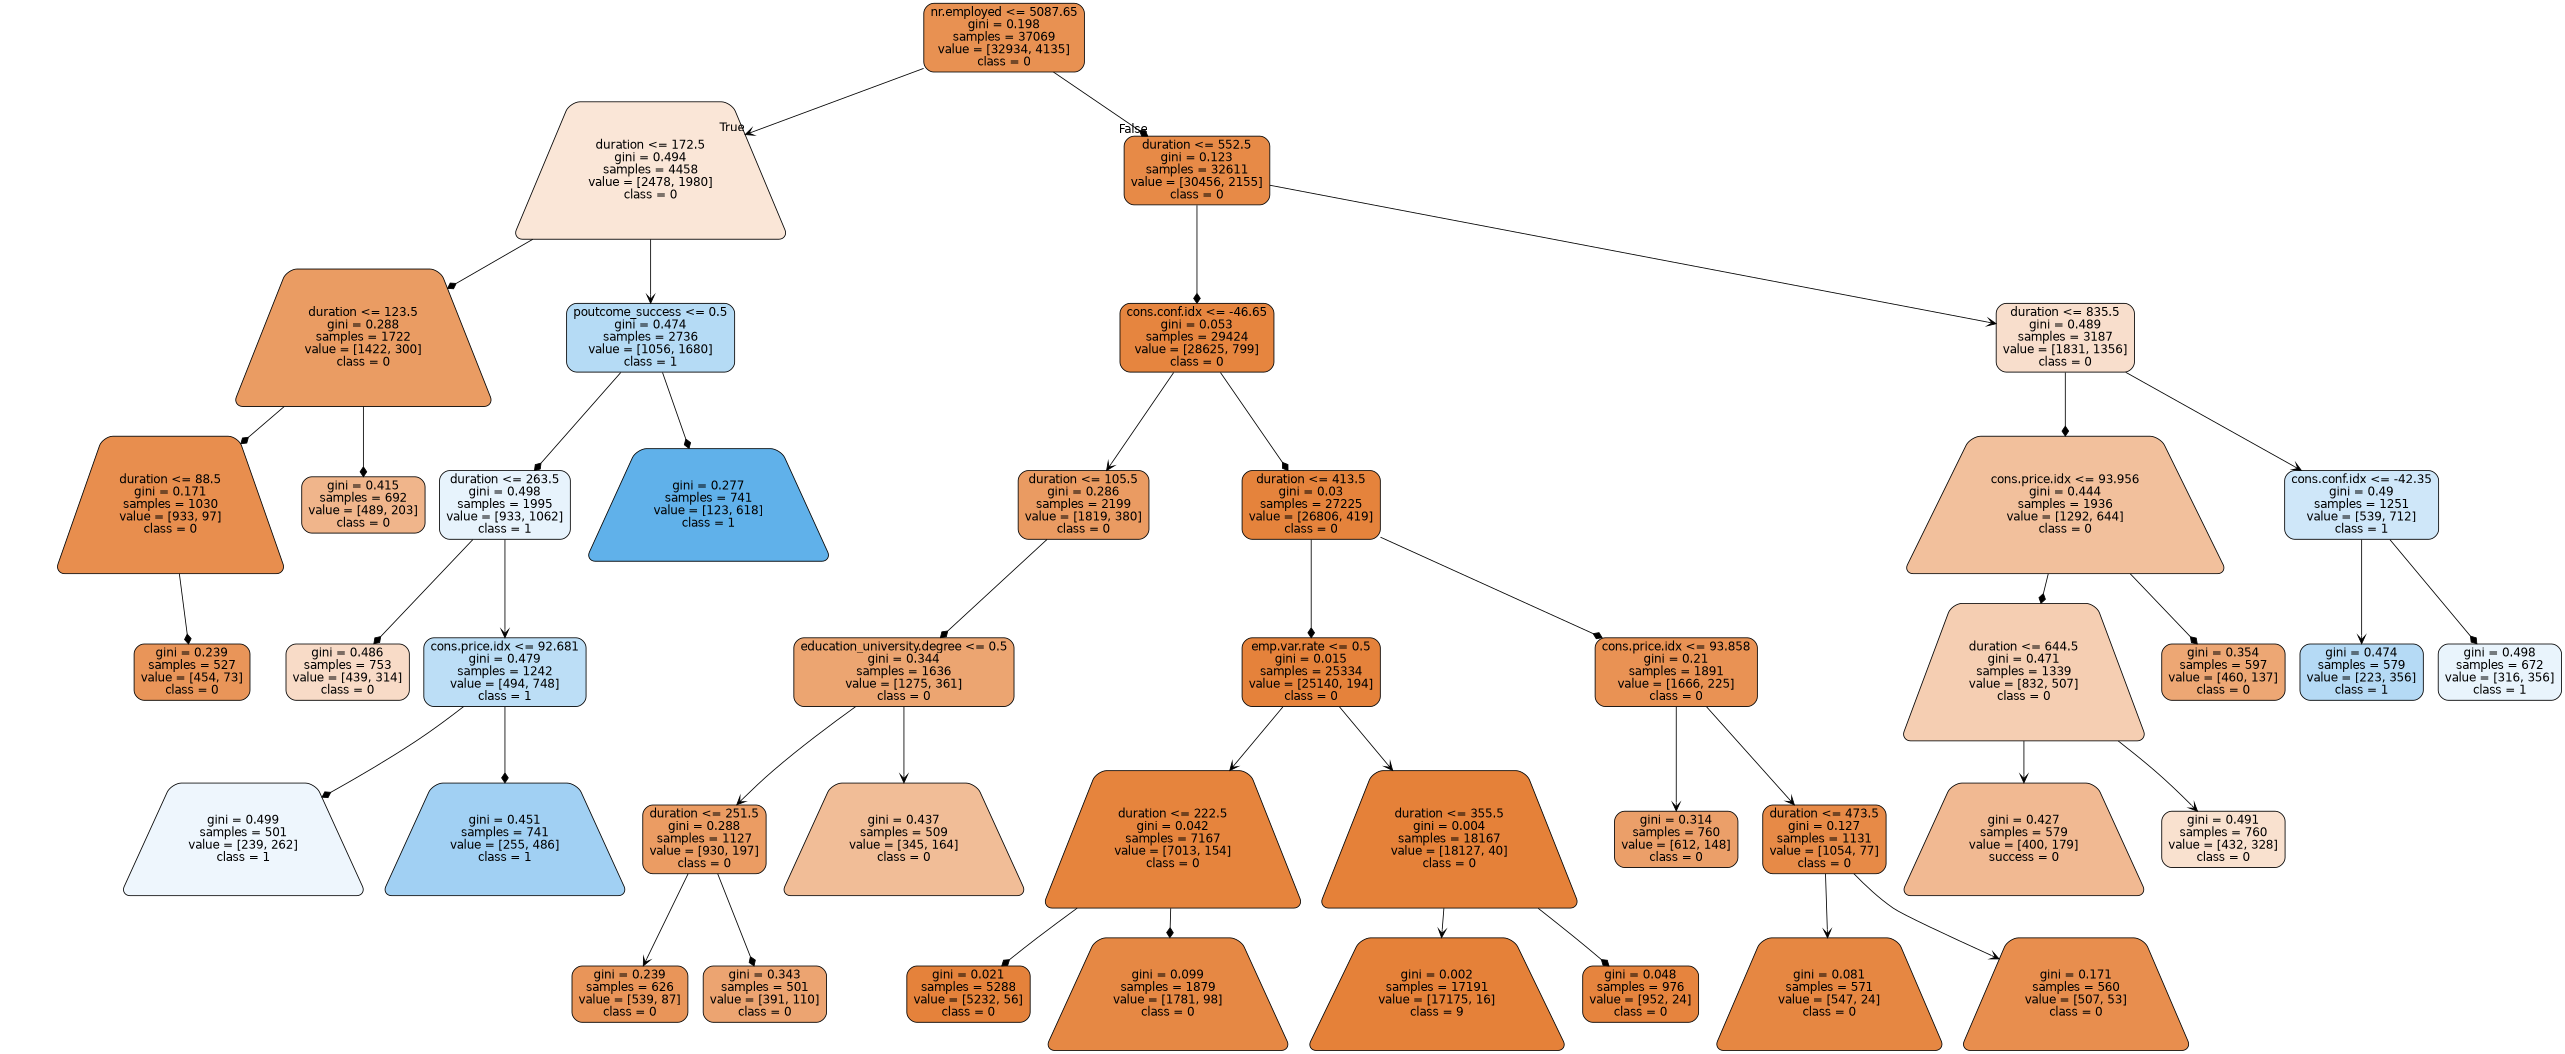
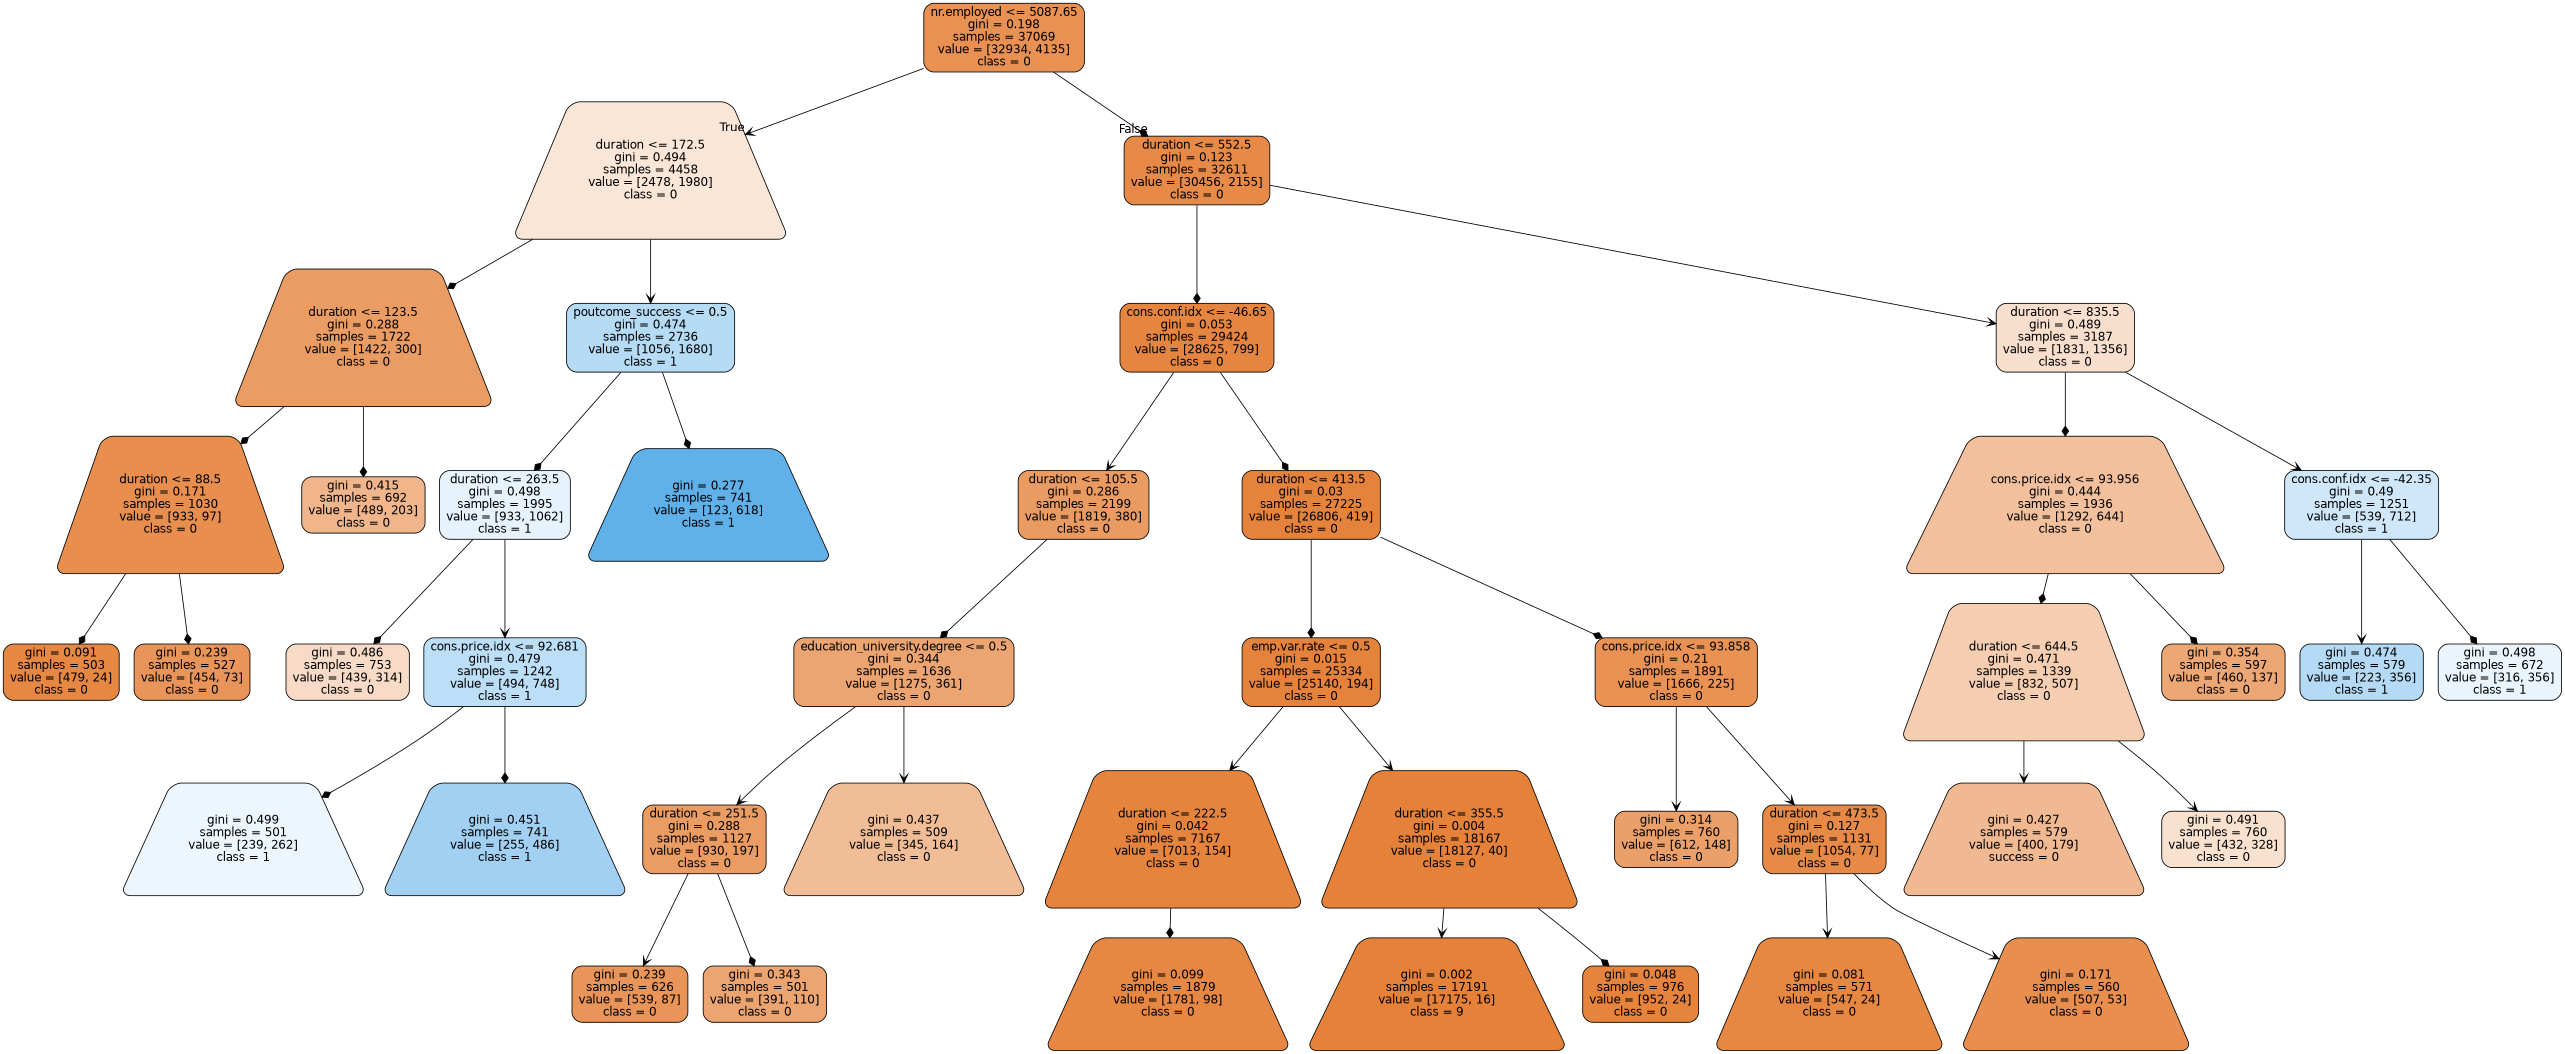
  digraph {
    node [color=black fillcolor="#e78a47" fontname=helvetica shape=box style="filled, rounded"]
    edge [arrowhead=diamond fontname=helvetica]
    n1 [fillcolor="#e89152" label="nr.employed <= 5087.65\ngini = 0.198\nsamples = 37069\nvalue = [32934, 4135]\nclass = 0"]
    n2 [fillcolor="#fae6d7" label="duration <= 172.5\ngini = 0.494\nsamples = 4458\nvalue = [2478, 1980]\nclass = 0" shape=trapezium]
    n3 [label="duration <= 552.5\ngini = 0.123\nsamples = 32611\nvalue = [30456, 2155]\nclass = 0"]
    n4 [fillcolor="#ea9c63" label="duration <= 123.5\ngini = 0.288\nsamples = 1722\nvalue = [1422, 300]\nclass = 0" shape=trapezium]
    n5 [fillcolor="#b5dbf5" label="poutcome_success <= 0.5\ngini = 0.474\nsamples = 2736\nvalue = [1056, 1680]\nclass = 1"]
    n6 [fillcolor="#e6853f" label="cons.conf.idx <= -46.65\ngini = 0.053\nsamples = 29424\nvalue = [28625, 799]\nclass = 0"]
    n7 [fillcolor="#f8decc" label="duration <= 835.5\ngini = 0.489\nsamples = 3187\nvalue = [1831, 1356]\nclass = 0"]
    n8 [fillcolor="#e88e4e" label="duration <= 88.5\ngini = 0.171\nsamples = 1030\nvalue = [933, 97]\nclass = 0" shape=trapezium]
    n9 [fillcolor="#f0b58b" label="gini = 0.415\nsamples = 692\nvalue = [489, 203]\nclass = 0"]
    n10 [fillcolor="#e7f3fc" label="duration <= 263.5\ngini = 0.498\nsamples = 1995\nvalue = [933, 1062]\nclass = 1"]
    n11 [fillcolor="#60b1ea" label="gini = 0.277\nsamples = 741\nvalue = [123, 618]\nclass = 1" shape=trapezium]
+   n12 [fillcolor="#e68743" label="gini = 0.091\nsamples = 503\nvalue = [479, 24]\nclass = 0"]
    n13 [fillcolor="#e99559" label="gini = 0.239\nsamples = 527\nvalue = [454, 73]\nclass = 0"]
    n14 [fillcolor="#f8dbc7" label="gini = 0.486\nsamples = 753\nvalue = [439, 314]\nclass = 0"]
    n15 [fillcolor="#bcdef6" label="cons.price.idx <= 92.681\ngini = 0.479\nsamples = 1242\nvalue = [494, 748]\nclass = 1"]
    n16 [fillcolor="#eef6fd" label="gini = 0.499\nsamples = 501\nvalue = [239, 262]\nclass = 1" shape=trapezium]
    n17 [fillcolor="#a1d0f3" label="gini = 0.451\nsamples = 741\nvalue = [255, 486]\nclass = 1" shape=trapezium]
    n18 [fillcolor="#ea9b62" label="duration <= 105.5\ngini = 0.286\nsamples = 2199\nvalue = [1819, 380]\nclass = 0"]
    n19 [fillcolor="#e5833c" label="duration <= 413.5\ngini = 0.03\nsamples = 27225\nvalue = [26806, 419]\nclass = 0"]
    n20 [fillcolor="#f2c09c" label="cons.price.idx <= 93.956\ngini = 0.444\nsamples = 1936\nvalue = [1292, 644]\nclass = 0" shape=trapezium]
    n21 [fillcolor="#cfe7f9" label="cons.conf.idx <= -42.35\ngini = 0.49\nsamples = 1251\nvalue = [539, 712]\nclass = 1"]
    n22 [fillcolor="#eca571" label="education_university.degree <= 0.5\ngini = 0.344\nsamples = 1636\nvalue = [1275, 361]\nclass = 0"]
    n23 [fillcolor="#e5823b" label="emp.var.rate <= 0.5\ngini = 0.015\nsamples = 25334\nvalue = [25140, 194]\nclass = 0"]
    n24 [fillcolor="#e99254" label="cons.price.idx <= 93.858\ngini = 0.21\nsamples = 1891\nvalue = [1666, 225]\nclass = 0"]
    n25 [fillcolor="#eb9c63" label="duration <= 251.5\ngini = 0.288\nsamples = 1127\nvalue = [930, 197]\nclass = 0"]
    n26 [fillcolor="#f1bd97" label="gini = 0.437\nsamples = 509\nvalue = [345, 164]\nclass = 0" shape=trapezium]
    n27 [fillcolor="#e99559" label="gini = 0.239\nsamples = 626\nvalue = [539, 87]\nclass = 0"]
    n28 [fillcolor="#eca471" label="gini = 0.343\nsamples = 501\nvalue = [391, 110]\nclass = 0"]
    n29 [fillcolor="#e6843d" label="duration <= 222.5\ngini = 0.042\nsamples = 7167\nvalue = [7013, 154]\nclass = 0" shape=trapezium]
    n30 [fillcolor="#e58139" label="duration <= 355.5\ngini = 0.004\nsamples = 18167\nvalue = [18127, 40]\nclass = 0" shape=trapezium]
    n31 [fillcolor="#eb9f69" label="gini = 0.314\nsamples = 760\nvalue = [612, 148]\nclass = 0"]
    n32 [label="duration <= 473.5\ngini = 0.127\nsamples = 1131\nvalue = [1054, 77]\nclass = 0"]
-   n33 [fillcolor="#e5823b" label="gini = 0.021\nsamples = 5288\nvalue = [5232, 56]\nclass = 0"]
    n34 [fillcolor="#e68844" label="gini = 0.099\nsamples = 1879\nvalue = [1781, 98]\nclass = 0" shape=trapezium]
    n35 [fillcolor="#e58139" label="gini = 0.002\nsamples = 17191\nvalue = [17175, 16]\nclass = 9" shape=trapezium]
    n36 [fillcolor="#e6843e" label="gini = 0.048\nsamples = 976\nvalue = [952, 24]\nclass = 0"]
    n37 [fillcolor="#e68742" label="gini = 0.081\nsamples = 571\nvalue = [547, 24]\nclass = 0" shape=trapezium]
    n38 [fillcolor="#e88e4e" label="gini = 0.171\nsamples = 560\nvalue = [507, 53]\nclass = 0" shape=trapezium]
    n39 [fillcolor="#f5ceb2" label="duration <= 644.5\ngini = 0.471\nsamples = 1339\nvalue = [832, 507]\nclass = 0" shape=trapezium]
    n40 [fillcolor="#eda774" label="gini = 0.354\nsamples = 597\nvalue = [460, 137]\nclass = 0"]
    n41 [fillcolor="#b5daf5" label="gini = 0.474\nsamples = 579\nvalue = [223, 356]\nclass = 1"]
    n42 [fillcolor="#e9f4fc" label="gini = 0.498\nsamples = 672\nvalue = [316, 356]\nclass = 1"]
    n43 [fillcolor="#f1b992" label="gini = 0.427\nsamples = 579\nvalue = [400, 179]\nsuccess = 0" shape=trapezium]
    n44 [fillcolor="#f9e1cf" label="gini = 0.491\nsamples = 760\nvalue = [432, 328]\nclass = 0"]
    n1 -> n2 [arrowhead=vee headlabel=True labelangle=45 labeldistance=2.5]
    n1 -> n3 [headlabel=False labelangle=-45 labeldistance=2.5]
    n2 -> n4
    n2 -> n5 [arrowhead=vee]
    n3 -> n6
    n3 -> n7 [arrowhead=vee]
    n4 -> n8
    n4 -> n9
    n5 -> n10
    n5 -> n11
    n6 -> n18 [arrowhead=vee]
    n6 -> n19
    n7 -> n20
    n7 -> n21 [arrowhead=vee]
+   n8 -> n12
    n8 -> n13
    n10 -> n14
    n10 -> n15 [arrowhead=vee]
    n15 -> n16
    n15 -> n17
    n18 -> n22
    n19 -> n23
    n19 -> n24
    n20 -> n39
    n20 -> n40
    n21 -> n41 [arrowhead=vee]
    n21 -> n42
    n22 -> n25 [arrowhead=vee]
    n22 -> n26 [arrowhead=vee]
    n23 -> n29 [arrowhead=vee]
    n23 -> n30 [arrowhead=vee]
    n24 -> n31 [arrowhead=vee]
    n24 -> n32 [arrowhead=vee]
    n25 -> n27 [arrowhead=vee]
    n25 -> n28
-   n29 -> n33
    n29 -> n34
    n30 -> n35 [arrowhead=vee]
    n30 -> n36
    n32 -> n37 [arrowhead=vee]
    n32 -> n38 [arrowhead=vee]
    n39 -> n43 [arrowhead=vee]
    n39 -> n44 [arrowhead=vee]
  }
